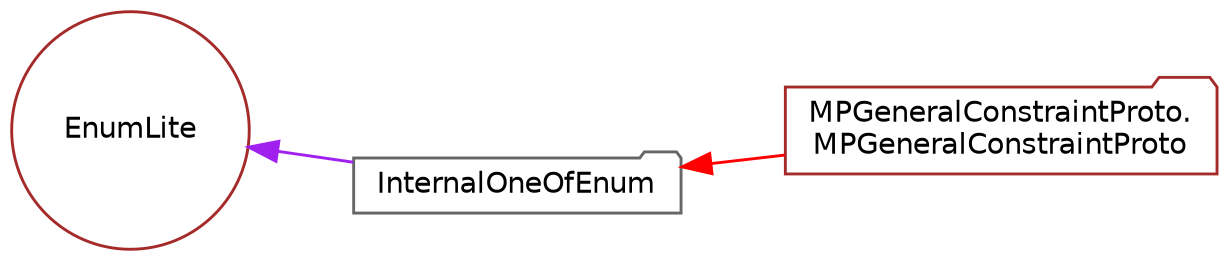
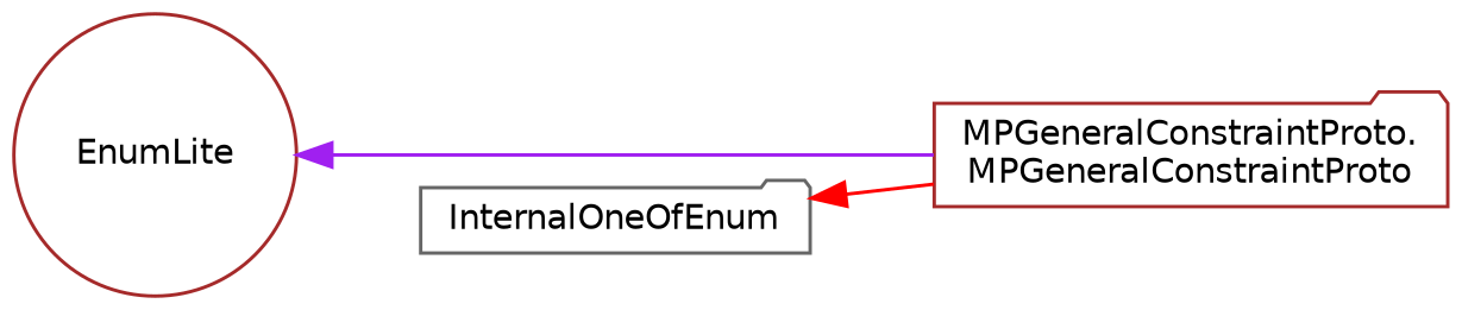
  digraph {
    rankdir=LR
    node [color=brown fillcolor=white fontname=Helvetica fontsize=10 shape=folder style=filled]
    edge [dir=back fontname=Helvetica fontsize=10 labelfontname=Helvetica labelfontsize=10 style=solid]
    n1 [height=0.2 label=EnumLite shape=circle width=0.4]
    n2 [height=0.2 label="MPGeneralConstraintProto.\lMPGeneralConstraintProto" width=0.4]
    n3 [color=gray40 height=0.2 label=InternalOneOfEnum width=0.4]
-   n1 -> n3 [color=purple]
+   n1 -> n2 [color=purple]
    n3 -> n2 [color=red]
  }
